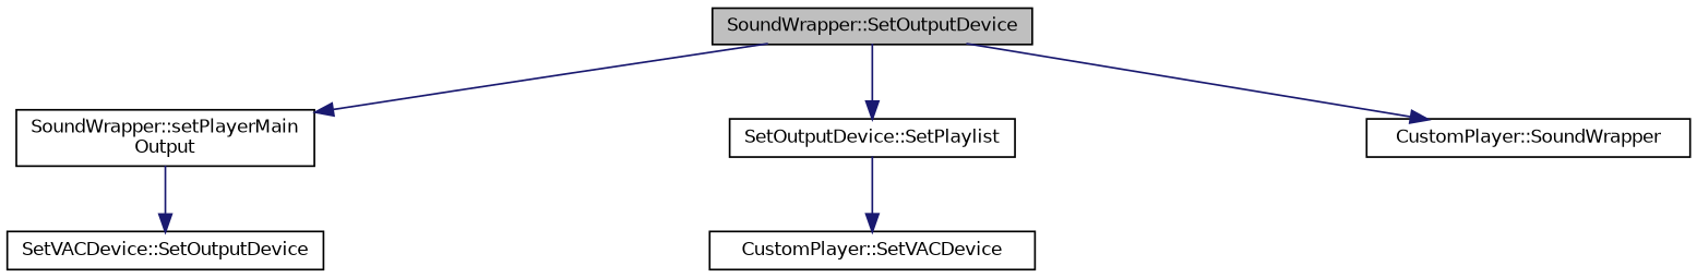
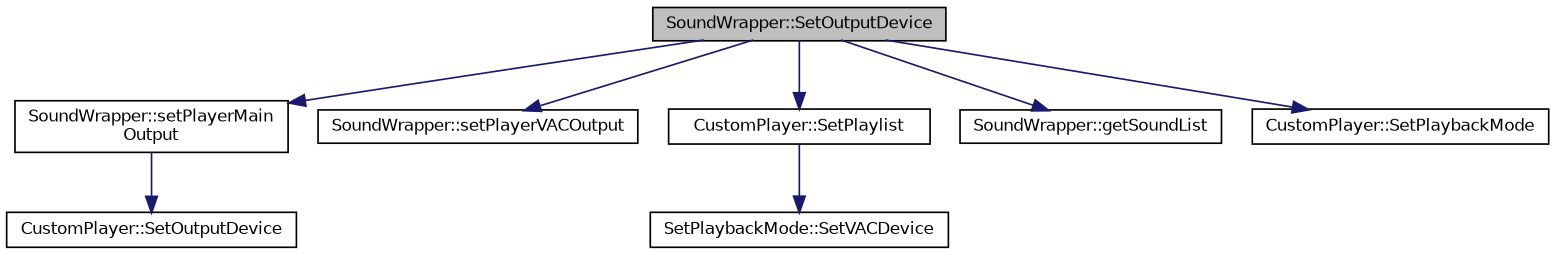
  digraph {
    rankdir=TB
    node [color=black fillcolor=white fontname=Helvetica fontsize=10 shape=record style=filled]
    edge [color=midnightblue fontname=Helvetica fontsize=10 labelfontname=Helvetica labelfontsize=10 style=solid]
    n1 [fillcolor=grey75 fontcolor=black height=0.2 label="SoundWrapper::SetOutputDevice" width=0.4]
    n2 [height=0.2 label="SoundWrapper::setPlayerMain\lOutput" width=0.4]
-   n4 [height=0.2 label="SetOutputDevice::SetPlaylist" width=0.4]
-   n6 [height=0.2 label="CustomPlayer::SoundWrapper" width=0.4]
-   n7 [height=0.2 label="SetVACDevice::SetOutputDevice" width=0.4]
-   n8 [height=0.2 label="CustomPlayer::SetVACDevice" width=0.4]
+   n3 [height=0.2 label="SoundWrapper::setPlayerVACOutput" width=0.4]
+   n4 [height=0.2 label="CustomPlayer::SetPlaylist" width=0.4]
+   n5 [height=0.2 label="SoundWrapper::getSoundList" width=0.4]
+   n6 [height=0.2 label="CustomPlayer::SetPlaybackMode" width=0.4]
+   n7 [height=0.2 label="CustomPlayer::SetOutputDevice" width=0.4]
+   n8 [height=0.2 label="SetPlaybackMode::SetVACDevice" width=0.4]
    n1 -> n2
+   n1 -> n3
    n1 -> n4
+   n1 -> n5
    n1 -> n6
    n2 -> n7
    n4 -> n8
  }
